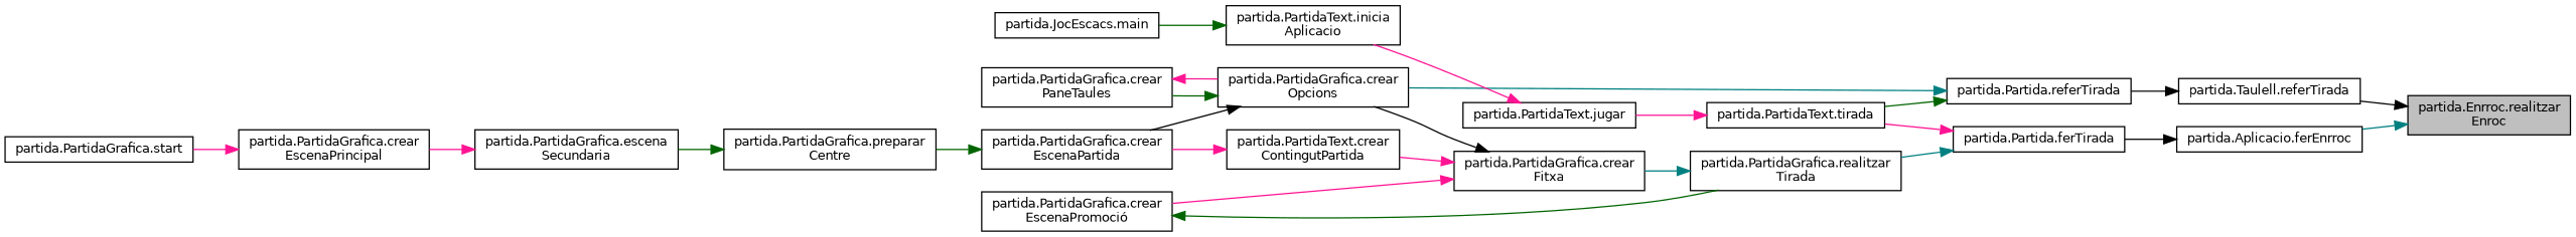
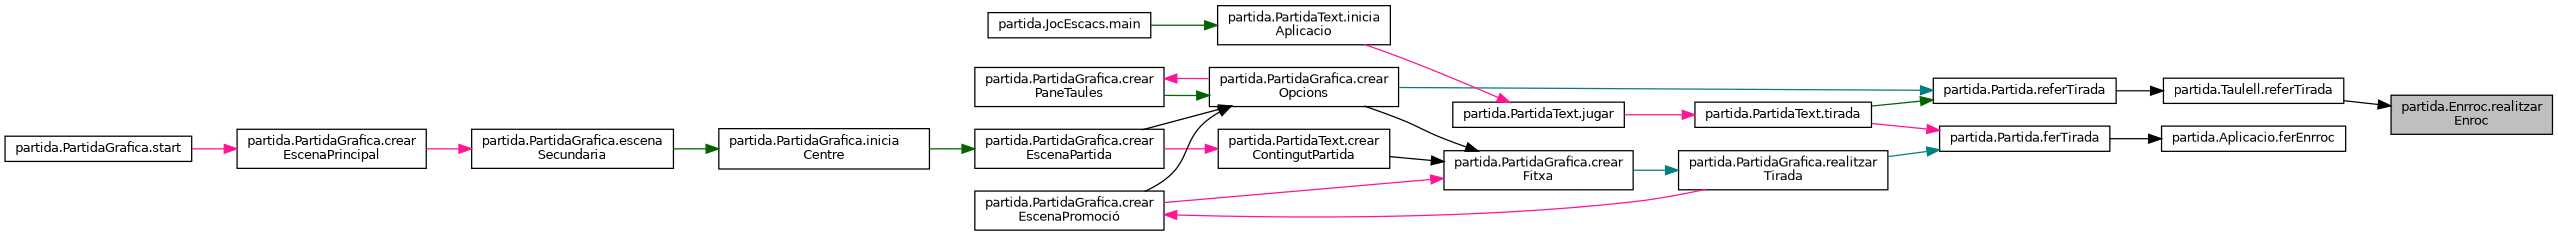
  digraph {
    rankdir=RL
    node [color=black fillcolor=white fontname=Helvetica fontsize=10 shape=record style=filled]
    edge [color=deeppink dir=back fontname=Helvetica fontsize=10 labelfontname=Helvetica labelfontsize=10 style=solid]
    n1 [fillcolor=grey75 fontcolor=black height=0.2 label="partida.Enrroc.realitzar\lEnroc" width=0.4]
    n2 [height=0.2 label="partida.Aplicacio.ferEnrroc" width=0.4]
    n3 [height=0.2 label="partida.Taulell.referTirada" width=0.4]
    n4 [height=0.2 label="partida.Partida.ferTirada" width=0.4]
    n5 [height=0.2 label="partida.Partida.referTirada" width=0.4]
    n6 [height=0.2 label="partida.PartidaGrafica.realitzar\lTirada" width=0.4]
    n7 [height=0.2 label="partida.PartidaText.tirada" width=0.4]
    n8 [height=0.2 label="partida.PartidaGrafica.crear\lFitxa" width=0.4]
    n9 [height=0.2 label="partida.PartidaText.jugar" width=0.4]
    n10 [height=0.2 label="partida.PartidaText.crear\lContingutPartida" width=0.4]
    n11 [height=0.2 label="partida.PartidaGrafica.crear\lEscenaPromoció" width=0.4]
    n12 [height=0.2 label="partida.PartidaGrafica.crear\lOpcions" width=0.4]
    n13 [height=0.2 label="partida.PartidaGrafica.crear\lEscenaPartida" width=0.4]
    n14 [height=0.2 label="partida.PartidaGrafica.crear\lPaneTaules" width=0.4]
-   n15 [height=0.2 label="partida.PartidaGrafica.preparar\lCentre" width=0.4]
+   n15 [height=0.2 label="partida.PartidaGrafica.inicia\lCentre" width=0.4]
    n16 [height=0.2 label="partida.PartidaGrafica.escena\lSecundaria" width=0.4]
    n17 [height=0.2 label="partida.PartidaGrafica.crear\lEscenaPrincipal" width=0.4]
    n18 [height=0.2 label="partida.PartidaGrafica.start" width=0.4]
    n19 [height=0.2 label="partida.PartidaText.inicia\lAplicacio" width=0.4]
    n20 [height=0.2 label="partida.JocEscacs.main" width=0.4]
-   n1 -> n2 [color=teal]
    n1 -> n3 [color=black]
    n2 -> n4 [color=black]
    n3 -> n5 [color=black]
    n4 -> n6 [color=teal]
    n4 -> n7
    n5 -> n7 [color=darkgreen]
    n5 -> n12 [color=teal]
    n6 -> n8 [color=teal]
    n7 -> n9
-   n8 -> n10
+   n8 -> n10 [color=black]
    n8 -> n11
    n8 -> n12 [color=black]
    n9 -> n19
    n10 -> n13
-   n11 -> n6 [color=darkgreen]
+   n11 -> n6
+   n12 -> n11 [color=black]
    n12 -> n13 [color=black]
    n12 -> n14 [color=darkgreen]
    n13 -> n15 [color=darkgreen]
    n14 -> n12
    n15 -> n16 [color=darkgreen]
    n16 -> n17
    n17 -> n18
    n19 -> n20 [color=darkgreen]
  }
